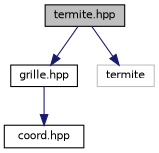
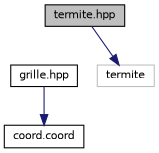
  digraph {
    node [color=black fillcolor=white fontname=Helvetica fontsize=10 shape=record style=filled]
    edge [color=midnightblue fontname=Helvetica fontsize=10 labelfontname=Helvetica labelfontsize=10 style=solid]
    n1 [fillcolor=grey75 fontcolor=black height=0.2 label="termite.hpp" width=0.4]
    n2 [height=0.2 label="grille.hpp" width=0.4]
    n3 [color=grey75 height=0.2 label=termite width=0.4]
-   n4 [height=0.2 label="coord.hpp" width=0.4]
-   n1 -> n2
+   n4 [height=0.2 label="coord.coord" width=0.4]
    n1 -> n3
    n2 -> n4
  }
